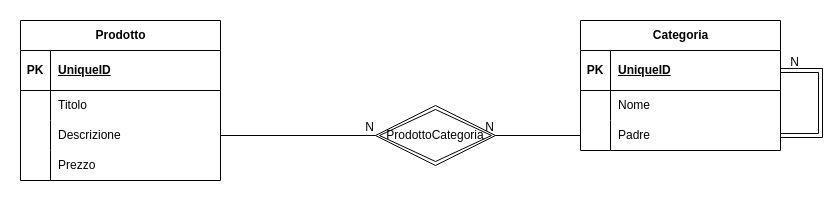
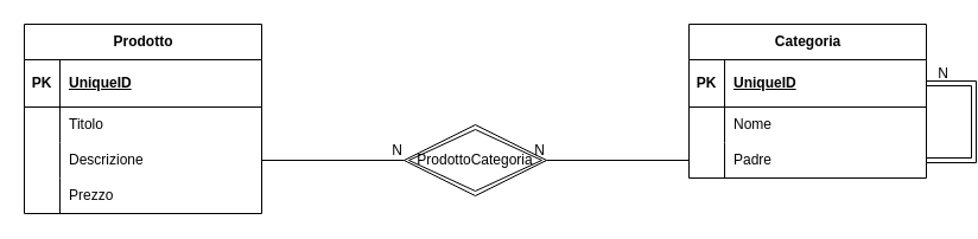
  <mxCell id="0" />
  <mxCell id="1" parent="0" />
  <mxCell id="2" value="Prodotto" style="shape=table;startSize=30;container=1;collapsible=1;childLayout=tableLayout;fixedRows=1;rowLines=0;fontStyle=1;align=center;resizeLast=1;html=1;" vertex="1" parent="1"><mxGeometry x="20" y="20" width="200" height="160" as="geometry" /></mxCell>
  <mxCell id="3" value="" style="shape=tableRow;horizontal=0;startSize=0;swimlaneHead=0;swimlaneBody=0;fillColor=none;collapsible=0;dropTarget=0;points=[[0,0.5],[1,0.5]];portConstraint=eastwest;top=0;left=0;right=0;bottom=1;" vertex="1" parent="2"><mxGeometry y="30" width="200" height="40" as="geometry" /></mxCell>
  <mxCell id="4" value="PK" style="shape=partialRectangle;connectable=0;fillColor=none;top=0;left=0;bottom=0;right=0;fontStyle=1;overflow=hidden;whiteSpace=wrap;html=1;" vertex="1" parent="3"><mxGeometry width="30" height="40" as="geometry"><mxRectangle width="30" height="40" as="alternateBounds" /></mxGeometry></mxCell>
  <mxCell id="5" value="UniqueID" style="shape=partialRectangle;connectable=0;fillColor=none;top=0;left=0;bottom=0;right=0;align=left;spacingLeft=6;fontStyle=5;overflow=hidden;whiteSpace=wrap;html=1;" vertex="1" parent="3"><mxGeometry x="30" width="170" height="40" as="geometry"><mxRectangle width="170" height="40" as="alternateBounds" /></mxGeometry></mxCell>
  <mxCell id="6" value="" style="shape=tableRow;horizontal=0;startSize=0;swimlaneHead=0;swimlaneBody=0;fillColor=none;collapsible=0;dropTarget=0;points=[[0,0.5],[1,0.5]];portConstraint=eastwest;top=0;left=0;right=0;bottom=0;" vertex="1" parent="2"><mxGeometry y="70" width="200" height="30" as="geometry" /></mxCell>
  <mxCell id="7" value="" style="shape=partialRectangle;connectable=0;fillColor=none;top=0;left=0;bottom=0;right=0;editable=1;overflow=hidden;whiteSpace=wrap;html=1;" vertex="1" parent="6"><mxGeometry width="30" height="30" as="geometry"><mxRectangle width="30" height="30" as="alternateBounds" /></mxGeometry></mxCell>
  <mxCell id="8" value="Titolo" style="shape=partialRectangle;connectable=0;fillColor=none;top=0;left=0;bottom=0;right=0;align=left;spacingLeft=6;overflow=hidden;whiteSpace=wrap;html=1;" vertex="1" parent="6"><mxGeometry x="30" width="170" height="30" as="geometry"><mxRectangle width="170" height="30" as="alternateBounds" /></mxGeometry></mxCell>
  <mxCell id="9" value="" style="shape=tableRow;horizontal=0;startSize=0;swimlaneHead=0;swimlaneBody=0;fillColor=none;collapsible=0;dropTarget=0;points=[[0,0.5],[1,0.5]];portConstraint=eastwest;top=0;left=0;right=0;bottom=0;" vertex="1" parent="2"><mxGeometry y="100" width="200" height="30" as="geometry" /></mxCell>
  <mxCell id="10" value="" style="shape=partialRectangle;connectable=0;fillColor=none;top=0;left=0;bottom=0;right=0;editable=1;overflow=hidden;whiteSpace=wrap;html=1;" vertex="1" parent="9"><mxGeometry width="30" height="30" as="geometry"><mxRectangle width="30" height="30" as="alternateBounds" /></mxGeometry></mxCell>
  <mxCell id="11" value="Descrizione" style="shape=partialRectangle;connectable=0;fillColor=none;top=0;left=0;bottom=0;right=0;align=left;spacingLeft=6;overflow=hidden;whiteSpace=wrap;html=1;" vertex="1" parent="9"><mxGeometry x="30" width="170" height="30" as="geometry"><mxRectangle width="170" height="30" as="alternateBounds" /></mxGeometry></mxCell>
  <mxCell id="12" value="" style="shape=tableRow;horizontal=0;startSize=0;swimlaneHead=0;swimlaneBody=0;fillColor=none;collapsible=0;dropTarget=0;points=[[0,0.5],[1,0.5]];portConstraint=eastwest;top=0;left=0;right=0;bottom=0;" vertex="1" parent="2"><mxGeometry y="130" width="200" height="30" as="geometry" /></mxCell>
  <mxCell id="13" value="" style="shape=partialRectangle;connectable=0;fillColor=none;top=0;left=0;bottom=0;right=0;editable=1;overflow=hidden;whiteSpace=wrap;html=1;" vertex="1" parent="12"><mxGeometry width="30" height="30" as="geometry"><mxRectangle width="30" height="30" as="alternateBounds" /></mxGeometry></mxCell>
  <mxCell id="14" value="Prezzo" style="shape=partialRectangle;connectable=0;fillColor=none;top=0;left=0;bottom=0;right=0;align=left;spacingLeft=6;overflow=hidden;whiteSpace=wrap;html=1;" vertex="1" parent="12"><mxGeometry x="30" width="170" height="30" as="geometry"><mxRectangle width="170" height="30" as="alternateBounds" /></mxGeometry></mxCell>
  <mxCell id="15" value="Categoria" style="shape=table;startSize=30;container=1;collapsible=1;childLayout=tableLayout;fixedRows=1;rowLines=0;fontStyle=1;align=center;resizeLast=1;html=1;" vertex="1" parent="1"><mxGeometry x="580" y="20" width="200" height="130" as="geometry" /></mxCell>
  <mxCell id="16" value="" style="shape=tableRow;horizontal=0;startSize=0;swimlaneHead=0;swimlaneBody=0;fillColor=none;collapsible=0;dropTarget=0;points=[[0,0.5],[1,0.5]];portConstraint=eastwest;top=0;left=0;right=0;bottom=1;" vertex="1" parent="15"><mxGeometry y="30" width="200" height="40" as="geometry" /></mxCell>
  <mxCell id="17" value="PK" style="shape=partialRectangle;connectable=0;fillColor=none;top=0;left=0;bottom=0;right=0;fontStyle=1;overflow=hidden;whiteSpace=wrap;html=1;" vertex="1" parent="16"><mxGeometry width="30" height="40" as="geometry"><mxRectangle width="30" height="40" as="alternateBounds" /></mxGeometry></mxCell>
  <mxCell id="18" value="UniqueID" style="shape=partialRectangle;connectable=0;fillColor=none;top=0;left=0;bottom=0;right=0;align=left;spacingLeft=6;fontStyle=5;overflow=hidden;whiteSpace=wrap;html=1;" vertex="1" parent="16"><mxGeometry x="30" width="170" height="40" as="geometry"><mxRectangle width="170" height="40" as="alternateBounds" /></mxGeometry></mxCell>
  <mxCell id="19" value="" style="shape=tableRow;horizontal=0;startSize=0;swimlaneHead=0;swimlaneBody=0;fillColor=none;collapsible=0;dropTarget=0;points=[[0,0.5],[1,0.5]];portConstraint=eastwest;top=0;left=0;right=0;bottom=0;" vertex="1" parent="15"><mxGeometry y="70" width="200" height="30" as="geometry" /></mxCell>
  <mxCell id="20" value="" style="shape=partialRectangle;connectable=0;fillColor=none;top=0;left=0;bottom=0;right=0;editable=1;overflow=hidden;whiteSpace=wrap;html=1;" vertex="1" parent="19"><mxGeometry width="30" height="30" as="geometry"><mxRectangle width="30" height="30" as="alternateBounds" /></mxGeometry></mxCell>
  <mxCell id="21" value="Nome" style="shape=partialRectangle;connectable=0;fillColor=none;top=0;left=0;bottom=0;right=0;align=left;spacingLeft=6;overflow=hidden;whiteSpace=wrap;html=1;" vertex="1" parent="19"><mxGeometry x="30" width="170" height="30" as="geometry"><mxRectangle width="170" height="30" as="alternateBounds" /></mxGeometry></mxCell>
  <mxCell id="22" value="" style="shape=tableRow;horizontal=0;startSize=0;swimlaneHead=0;swimlaneBody=0;fillColor=none;collapsible=0;dropTarget=0;points=[[0,0.5],[1,0.5]];portConstraint=eastwest;top=0;left=0;right=0;bottom=0;" vertex="1" parent="15"><mxGeometry y="100" width="200" height="30" as="geometry" /></mxCell>
  <mxCell id="23" value="" style="shape=partialRectangle;connectable=0;fillColor=none;top=0;left=0;bottom=0;right=0;editable=1;overflow=hidden;whiteSpace=wrap;html=1;" vertex="1" parent="22"><mxGeometry width="30" height="30" as="geometry"><mxRectangle width="30" height="30" as="alternateBounds" /></mxGeometry></mxCell>
  <mxCell id="24" value="Padre" style="shape=partialRectangle;connectable=0;fillColor=none;top=0;left=0;bottom=0;right=0;align=left;spacingLeft=6;overflow=hidden;whiteSpace=wrap;html=1;" vertex="1" parent="22"><mxGeometry x="30" width="170" height="30" as="geometry"><mxRectangle width="170" height="30" as="alternateBounds" /></mxGeometry></mxCell>
  <mxCell id="25" value="" style="shape=link;html=1;rounded=0;exitX=1;exitY=0.5;exitDx=0;exitDy=0;entryX=1;entryY=0.5;entryDx=0;entryDy=0;" edge="1" parent="15" source="22" target="16"><mxGeometry relative="1" as="geometry"><mxPoint x="-250" y="160" as="sourcePoint" /><mxPoint x="-90" y="160" as="targetPoint" /><Array as="points"><mxPoint x="240" y="115" /><mxPoint x="240" y="50" /></Array></mxGeometry></mxCell>
  <mxCell id="26" value="N" style="resizable=0;html=1;whiteSpace=wrap;align=right;verticalAlign=bottom;" connectable="0" vertex="1" parent="25"><mxGeometry x="1" relative="1" as="geometry"><mxPoint x="20" as="offset" /></mxGeometry></mxCell>
- <mxCell id="27" value="ProdottoCategoria" style="shape=rhombus;double=1;perimeter=rhombusPerimeter;whiteSpace=wrap;html=1;align=center;" vertex="1" parent="1"><mxGeometry x="375" y="105" width="120" height="60" as="geometry" /></mxCell>
+ <mxCell id="27" value="ProdottoCategoria" style="shape=rhombus;double=1;perimeter=rhombusPerimeter;whiteSpace=wrap;html=1;align=center;" vertex="1" parent="1"><mxGeometry x="340" y="105" width="120" height="60" as="geometry" /></mxCell>
  <mxCell id="28" value="" style="endArrow=none;html=1;rounded=0;exitX=1;exitY=0.5;exitDx=0;exitDy=0;entryX=0;entryY=0.5;entryDx=0;entryDy=0;" edge="1" parent="1" target="27" source="9"><mxGeometry relative="1" as="geometry"><mxPoint x="160" y="385" as="sourcePoint" /><mxPoint x="420" y="400" as="targetPoint" /><Array as="points" /></mxGeometry></mxCell>
  <mxCell id="29" value="N" style="resizable=0;html=1;whiteSpace=wrap;align=right;verticalAlign=bottom;" connectable="0" vertex="1" parent="28"><mxGeometry x="1" relative="1" as="geometry" /></mxCell>
  <mxCell id="30" value="" style="endArrow=none;html=1;rounded=0;exitX=0;exitY=0.5;exitDx=0;exitDy=0;entryX=1;entryY=0.5;entryDx=0;entryDy=0;" edge="1" parent="1" source="22" target="27"><mxGeometry relative="1" as="geometry"><mxPoint x="230" y="145" as="sourcePoint" /><mxPoint x="350" y="145" as="targetPoint" /><Array as="points" /></mxGeometry></mxCell>
  <mxCell id="31" value="N" style="resizable=0;html=1;whiteSpace=wrap;align=right;verticalAlign=bottom;" connectable="0" vertex="1" parent="30"><mxGeometry x="1" relative="1" as="geometry" /></mxCell>
